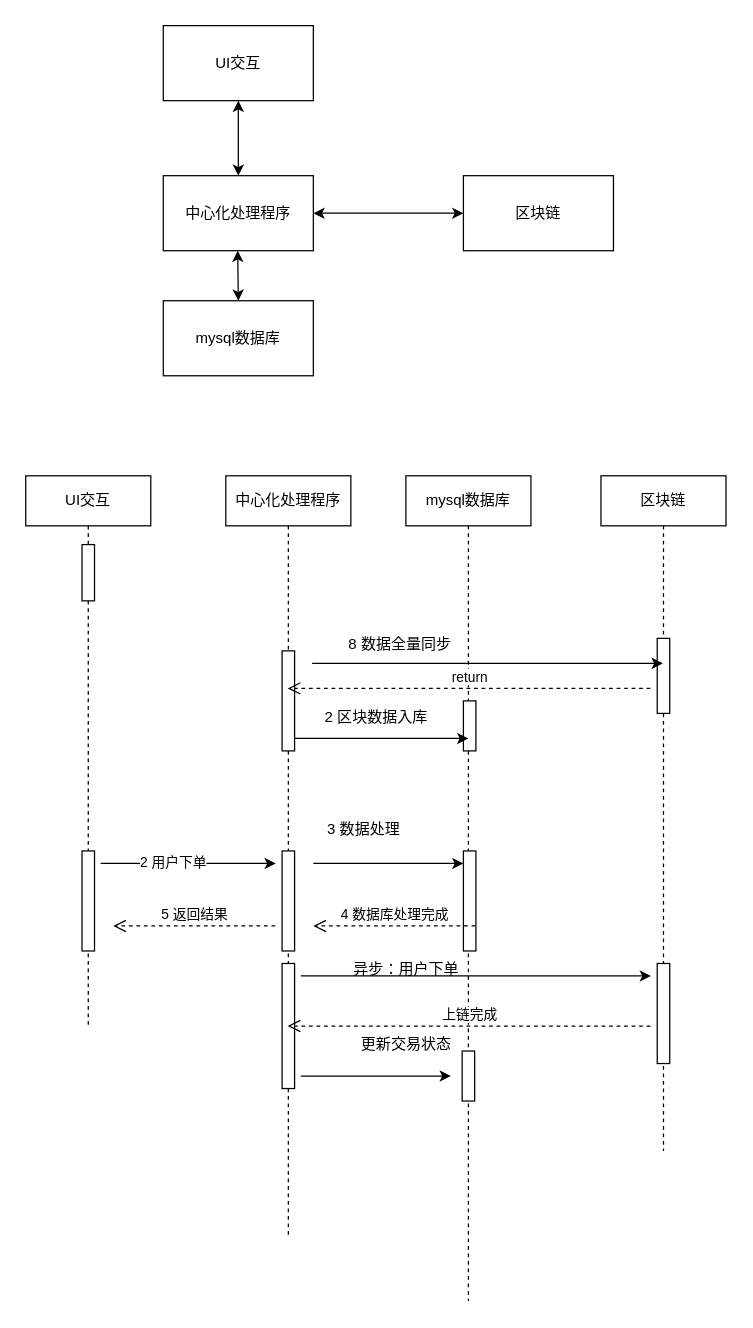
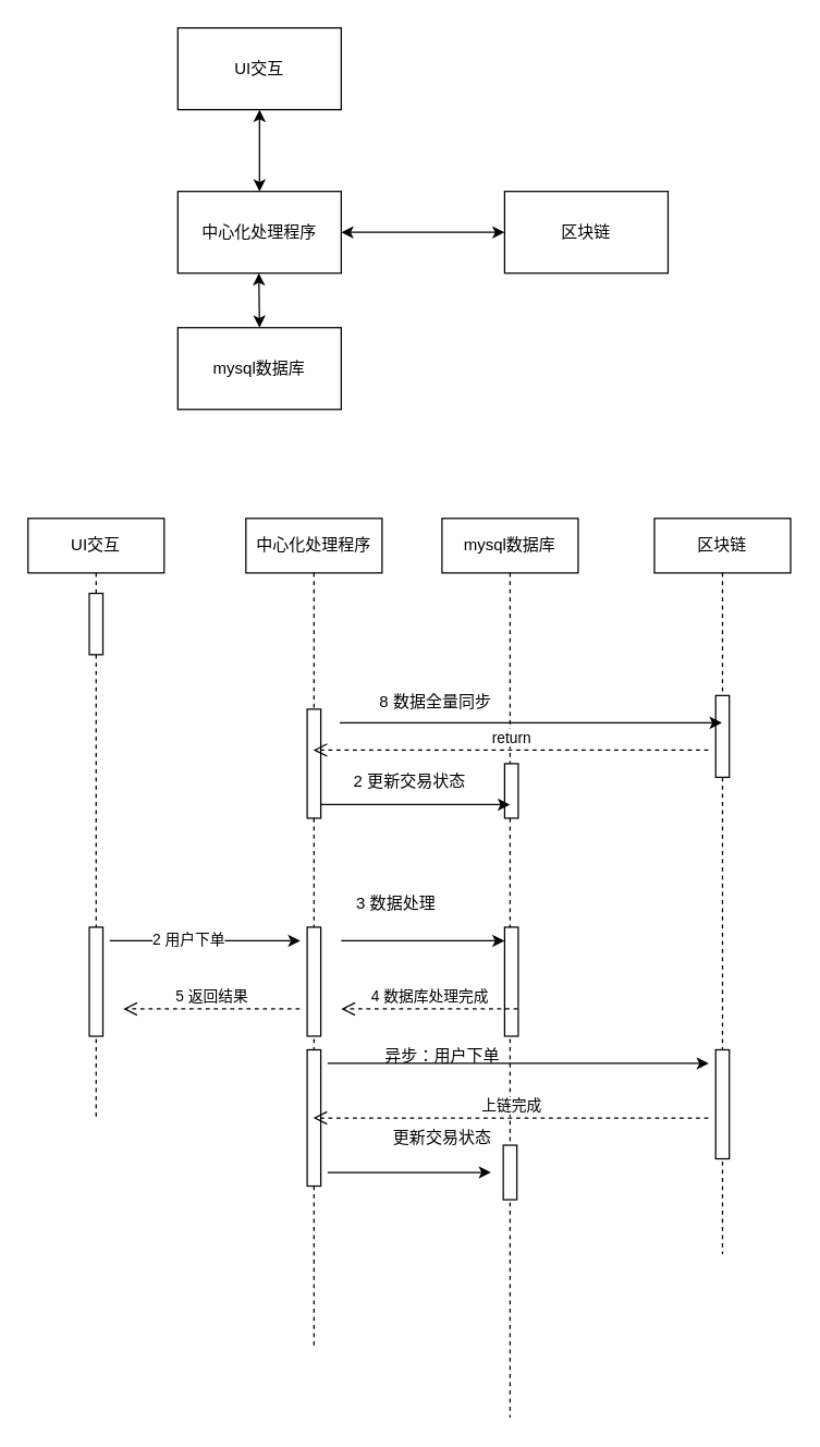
  <mxCell id="0" />
  <mxCell id="1" parent="0" />
  <mxCell id="2" value="mysql数据库" style="rounded=0;whiteSpace=wrap;html=1;" vertex="1" parent="1"><mxGeometry x="130" y="240" width="120" height="60" as="geometry" /></mxCell>
  <mxCell id="3" value="UI交互" style="rounded=0;whiteSpace=wrap;html=1;" vertex="1" parent="1"><mxGeometry x="130" y="20" width="120" height="60" as="geometry" /></mxCell>
  <mxCell id="4" value="中心化处理程序" style="rounded=0;whiteSpace=wrap;html=1;" vertex="1" parent="1"><mxGeometry x="130" y="140" width="120" height="60" as="geometry" /></mxCell>
  <mxCell id="5" value="" style="endArrow=classic;startArrow=classic;html=1;rounded=0;exitX=0.5;exitY=0;exitDx=0;exitDy=0;entryX=0.5;entryY=1;entryDx=0;entryDy=0;" edge="1" parent="1" source="4" target="3"><mxGeometry width="50" height="50" relative="1" as="geometry"><mxPoint x="140" y="130" as="sourcePoint" /><mxPoint x="190" y="80" as="targetPoint" /></mxGeometry></mxCell>
  <mxCell id="6" value="" style="endArrow=classic;startArrow=classic;html=1;rounded=0;exitX=0.5;exitY=0;exitDx=0;exitDy=0;entryX=0.5;entryY=1;entryDx=0;entryDy=0;" edge="1" parent="1" source="2"><mxGeometry width="50" height="50" relative="1" as="geometry"><mxPoint x="189.5" y="260" as="sourcePoint" /><mxPoint x="189.5" y="200" as="targetPoint" /></mxGeometry></mxCell>
  <mxCell id="7" value="区块链" style="rounded=0;whiteSpace=wrap;html=1;" vertex="1" parent="1"><mxGeometry x="370" y="140" width="120" height="60" as="geometry" /></mxCell>
  <mxCell id="8" value="" style="endArrow=classic;startArrow=classic;html=1;rounded=0;entryX=0;entryY=0.5;entryDx=0;entryDy=0;" edge="1" parent="1" source="4" target="7"><mxGeometry width="50" height="50" relative="1" as="geometry"><mxPoint x="310" y="170" as="sourcePoint" /><mxPoint x="360" y="120" as="targetPoint" /></mxGeometry></mxCell>
  <mxCell id="9" value="UI交互" style="shape=umlLifeline;perimeter=lifelinePerimeter;whiteSpace=wrap;html=1;container=1;dropTarget=0;collapsible=0;recursiveResize=0;outlineConnect=0;portConstraint=eastwest;newEdgeStyle={&quot;curved&quot;:0,&quot;rounded&quot;:0};" vertex="1" parent="1"><mxGeometry x="20" y="380" width="100" height="440" as="geometry" /></mxCell>
  <mxCell id="10" value="" style="html=1;points=[[0,0,0,0,5],[0,1,0,0,-5],[1,0,0,0,5],[1,1,0,0,-5]];perimeter=orthogonalPerimeter;outlineConnect=0;targetShapes=umlLifeline;portConstraint=eastwest;newEdgeStyle={&quot;curved&quot;:0,&quot;rounded&quot;:0};" vertex="1" parent="9"><mxGeometry x="45" y="300" width="10" height="80" as="geometry" /></mxCell>
  <mxCell id="11" value="" style="html=1;points=[[0,0,0,0,5],[0,1,0,0,-5],[1,0,0,0,5],[1,1,0,0,-5]];perimeter=orthogonalPerimeter;outlineConnect=0;targetShapes=umlLifeline;portConstraint=eastwest;newEdgeStyle={&quot;curved&quot;:0,&quot;rounded&quot;:0};" vertex="1" parent="9"><mxGeometry x="45" y="55" width="10" height="45" as="geometry" /></mxCell>
  <mxCell id="12" value="中心化处理程序" style="shape=umlLifeline;perimeter=lifelinePerimeter;whiteSpace=wrap;html=1;container=1;dropTarget=0;collapsible=0;recursiveResize=0;outlineConnect=0;portConstraint=eastwest;newEdgeStyle={&quot;curved&quot;:0,&quot;rounded&quot;:0};" vertex="1" parent="1"><mxGeometry x="180" y="380" width="100" height="610" as="geometry" /></mxCell>
  <mxCell id="13" value="" style="html=1;points=[[0,0,0,0,5],[0,1,0,0,-5],[1,0,0,0,5],[1,1,0,0,-5]];perimeter=orthogonalPerimeter;outlineConnect=0;targetShapes=umlLifeline;portConstraint=eastwest;newEdgeStyle={&quot;curved&quot;:0,&quot;rounded&quot;:0};" vertex="1" parent="12"><mxGeometry x="45" y="390" width="10" height="100" as="geometry" /></mxCell>
  <mxCell id="14" value="" style="html=1;points=[[0,0,0,0,5],[0,1,0,0,-5],[1,0,0,0,5],[1,1,0,0,-5]];perimeter=orthogonalPerimeter;outlineConnect=0;targetShapes=umlLifeline;portConstraint=eastwest;newEdgeStyle={&quot;curved&quot;:0,&quot;rounded&quot;:0};" vertex="1" parent="12"><mxGeometry x="45" y="300" width="10" height="80" as="geometry" /></mxCell>
  <mxCell id="15" value="" style="html=1;points=[[0,0,0,0,5],[0,1,0,0,-5],[1,0,0,0,5],[1,1,0,0,-5]];perimeter=orthogonalPerimeter;outlineConnect=0;targetShapes=umlLifeline;portConstraint=eastwest;newEdgeStyle={&quot;curved&quot;:0,&quot;rounded&quot;:0};" vertex="1" parent="12"><mxGeometry x="45" y="140" width="10" height="80" as="geometry" /></mxCell>
  <mxCell id="16" value="mysql数据库" style="shape=umlLifeline;perimeter=lifelinePerimeter;whiteSpace=wrap;html=1;container=1;dropTarget=0;collapsible=0;recursiveResize=0;outlineConnect=0;portConstraint=eastwest;newEdgeStyle={&quot;curved&quot;:0,&quot;rounded&quot;:0};" vertex="1" parent="1"><mxGeometry x="324" y="380" width="100" height="660" as="geometry" /></mxCell>
  <mxCell id="17" value="" style="html=1;points=[[0,0,0,0,5],[0,1,0,0,-5],[1,0,0,0,5],[1,1,0,0,-5]];perimeter=orthogonalPerimeter;outlineConnect=0;targetShapes=umlLifeline;portConstraint=eastwest;newEdgeStyle={&quot;curved&quot;:0,&quot;rounded&quot;:0};" vertex="1" parent="16"><mxGeometry x="45" y="460" width="10" height="40" as="geometry" /></mxCell>
  <mxCell id="18" value="" style="html=1;points=[[0,0,0,0,5],[0,1,0,0,-5],[1,0,0,0,5],[1,1,0,0,-5]];perimeter=orthogonalPerimeter;outlineConnect=0;targetShapes=umlLifeline;portConstraint=eastwest;newEdgeStyle={&quot;curved&quot;:0,&quot;rounded&quot;:0};" vertex="1" parent="16"><mxGeometry x="46" y="180" width="10" height="40" as="geometry" /></mxCell>
  <mxCell id="19" value="" style="html=1;points=[[0,0,0,0,5],[0,1,0,0,-5],[1,0,0,0,5],[1,1,0,0,-5]];perimeter=orthogonalPerimeter;outlineConnect=0;targetShapes=umlLifeline;portConstraint=eastwest;newEdgeStyle={&quot;curved&quot;:0,&quot;rounded&quot;:0};" vertex="1" parent="16"><mxGeometry x="46" y="300" width="10" height="80" as="geometry" /></mxCell>
  <mxCell id="20" value="区块链" style="shape=umlLifeline;perimeter=lifelinePerimeter;whiteSpace=wrap;html=1;container=1;dropTarget=0;collapsible=0;recursiveResize=0;outlineConnect=0;portConstraint=eastwest;newEdgeStyle={&quot;curved&quot;:0,&quot;rounded&quot;:0};" vertex="1" parent="1"><mxGeometry x="480" y="380" width="100" height="540" as="geometry" /></mxCell>
  <mxCell id="21" value="" style="html=1;points=[[0,0,0,0,5],[0,1,0,0,-5],[1,0,0,0,5],[1,1,0,0,-5]];perimeter=orthogonalPerimeter;outlineConnect=0;targetShapes=umlLifeline;portConstraint=eastwest;newEdgeStyle={&quot;curved&quot;:0,&quot;rounded&quot;:0};" vertex="1" parent="20"><mxGeometry x="45" y="130" width="10" height="60" as="geometry" /></mxCell>
  <mxCell id="22" value="" style="html=1;points=[[0,0,0,0,5],[0,1,0,0,-5],[1,0,0,0,5],[1,1,0,0,-5]];perimeter=orthogonalPerimeter;outlineConnect=0;targetShapes=umlLifeline;portConstraint=eastwest;newEdgeStyle={&quot;curved&quot;:0,&quot;rounded&quot;:0};" vertex="1" parent="20"><mxGeometry x="45" y="390" width="10" height="80" as="geometry" /></mxCell>
  <mxCell id="23" value="" style="endArrow=classic;html=1;rounded=0;" edge="1" parent="1" target="20"><mxGeometry width="50" height="50" relative="1" as="geometry"><mxPoint x="249" y="530" as="sourcePoint" /><mxPoint x="490" y="530" as="targetPoint" /></mxGeometry></mxCell>
  <mxCell id="24" value="8 数据全量同步" style="text;html=1;align=center;verticalAlign=middle;resizable=0;points=[];autosize=1;strokeColor=none;fillColor=none;" vertex="1" parent="1"><mxGeometry x="264" y="500" width="110" height="30" as="geometry" /></mxCell>
  <mxCell id="25" value="return" style="html=1;verticalAlign=bottom;endArrow=open;dashed=1;endSize=8;curved=0;rounded=0;" edge="1" parent="1" target="12"><mxGeometry relative="1" as="geometry"><mxPoint x="519.5" y="550" as="sourcePoint" /><mxPoint x="390" y="550" as="targetPoint" /><Array as="points"><mxPoint x="440" y="550" /></Array></mxGeometry></mxCell>
  <mxCell id="26" value="" style="endArrow=classic;html=1;rounded=0;" edge="1" parent="1"><mxGeometry width="50" height="50" relative="1" as="geometry"><mxPoint x="80" y="690" as="sourcePoint" /><mxPoint x="220" y="690" as="targetPoint" /></mxGeometry></mxCell>
  <mxCell id="27" value="2 用户下单" style="edgeLabel;html=1;align=center;verticalAlign=middle;resizable=0;points=[];" vertex="1" connectable="0" parent="26"><mxGeometry x="-0.186" y="2" relative="1" as="geometry"><mxPoint as="offset" /></mxGeometry></mxCell>
  <mxCell id="28" value="" style="endArrow=classic;html=1;rounded=0;" edge="1" parent="1" source="19"><mxGeometry width="50" height="50" relative="1" as="geometry"><mxPoint x="250" y="690" as="sourcePoint" /><mxPoint x="370" y="690" as="targetPoint" /></mxGeometry></mxCell>
  <mxCell id="29" value="3 数据处理" style="text;html=1;align=center;verticalAlign=middle;resizable=0;points=[];autosize=1;strokeColor=none;fillColor=none;" vertex="1" parent="1"><mxGeometry x="250" y="648" width="80" height="30" as="geometry" /></mxCell>
  <mxCell id="30" value="4 数据库处理完成" style="html=1;verticalAlign=bottom;endArrow=open;dashed=1;endSize=8;curved=0;rounded=0;" edge="1" parent="1"><mxGeometry relative="1" as="geometry"><mxPoint x="379.5" y="740" as="sourcePoint" /><mxPoint x="250" y="740" as="targetPoint" /><Array as="points"><mxPoint x="300" y="740" /></Array></mxGeometry></mxCell>
  <mxCell id="31" value="5 返回结果" style="html=1;verticalAlign=bottom;endArrow=open;dashed=1;endSize=8;curved=0;rounded=0;" edge="1" parent="1"><mxGeometry relative="1" as="geometry"><mxPoint x="219.5" y="740" as="sourcePoint" /><mxPoint x="90" y="740" as="targetPoint" /><Array as="points"><mxPoint x="140" y="740" /></Array></mxGeometry></mxCell>
  <mxCell id="32" value="" style="endArrow=classic;html=1;rounded=0;" edge="1" parent="1"><mxGeometry width="50" height="50" relative="1" as="geometry"><mxPoint x="240" y="780" as="sourcePoint" /><mxPoint x="520" y="780" as="targetPoint" /></mxGeometry></mxCell>
  <mxCell id="33" value="异步：用户下单" style="text;html=1;align=center;verticalAlign=middle;resizable=0;points=[];autosize=1;strokeColor=none;fillColor=none;" vertex="1" parent="1"><mxGeometry x="269" y="760" width="110" height="30" as="geometry" /></mxCell>
  <mxCell id="34" value="上链完成" style="html=1;verticalAlign=bottom;endArrow=open;dashed=1;endSize=8;curved=0;rounded=0;" edge="1" parent="1" target="12"><mxGeometry relative="1" as="geometry"><mxPoint x="519.5" y="820" as="sourcePoint" /><mxPoint x="390" y="820" as="targetPoint" /><Array as="points"><mxPoint x="440" y="820" /></Array></mxGeometry></mxCell>
  <mxCell id="35" value="" style="endArrow=classic;html=1;rounded=0;" edge="1" parent="1"><mxGeometry width="50" height="50" relative="1" as="geometry"><mxPoint x="240" y="860" as="sourcePoint" /><mxPoint x="360" y="860" as="targetPoint" /></mxGeometry></mxCell>
  <mxCell id="36" value="更新交易状态" style="text;html=1;align=center;verticalAlign=middle;resizable=0;points=[];autosize=1;strokeColor=none;fillColor=none;" vertex="1" parent="1"><mxGeometry x="274" y="820" width="100" height="30" as="geometry" /></mxCell>
  <mxCell id="37" value="" style="endArrow=classic;html=1;rounded=0;" edge="1" parent="1" target="19"><mxGeometry width="50" height="50" relative="1" as="geometry"><mxPoint x="250" y="690" as="sourcePoint" /><mxPoint x="370" y="690" as="targetPoint" /></mxGeometry></mxCell>
  <mxCell id="38" value="" style="endArrow=classic;html=1;rounded=0;" edge="1" parent="1"><mxGeometry width="50" height="50" relative="1" as="geometry"><mxPoint x="235" y="590" as="sourcePoint" /><mxPoint x="374" y="590" as="targetPoint" /></mxGeometry></mxCell>
- <mxCell id="39" value="2 区块数据入库" style="text;html=1;align=center;verticalAlign=middle;resizable=0;points=[];autosize=1;strokeColor=none;fillColor=none;" vertex="1" parent="1"><mxGeometry x="245" y="558" width="110" height="30" as="geometry" /></mxCell>
+ <mxCell id="39" value="2 更新交易状态" style="text;html=1;align=center;verticalAlign=middle;resizable=0;points=[];autosize=1;strokeColor=none;fillColor=none;" vertex="1" parent="1"><mxGeometry x="245" y="558" width="110" height="30" as="geometry" /></mxCell>
